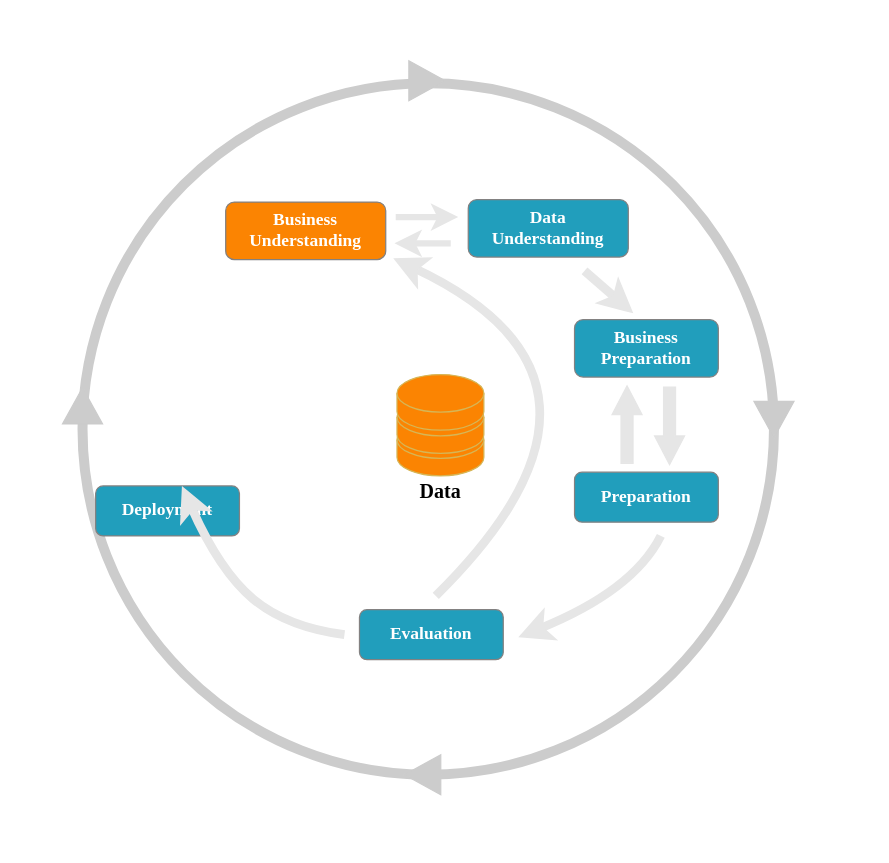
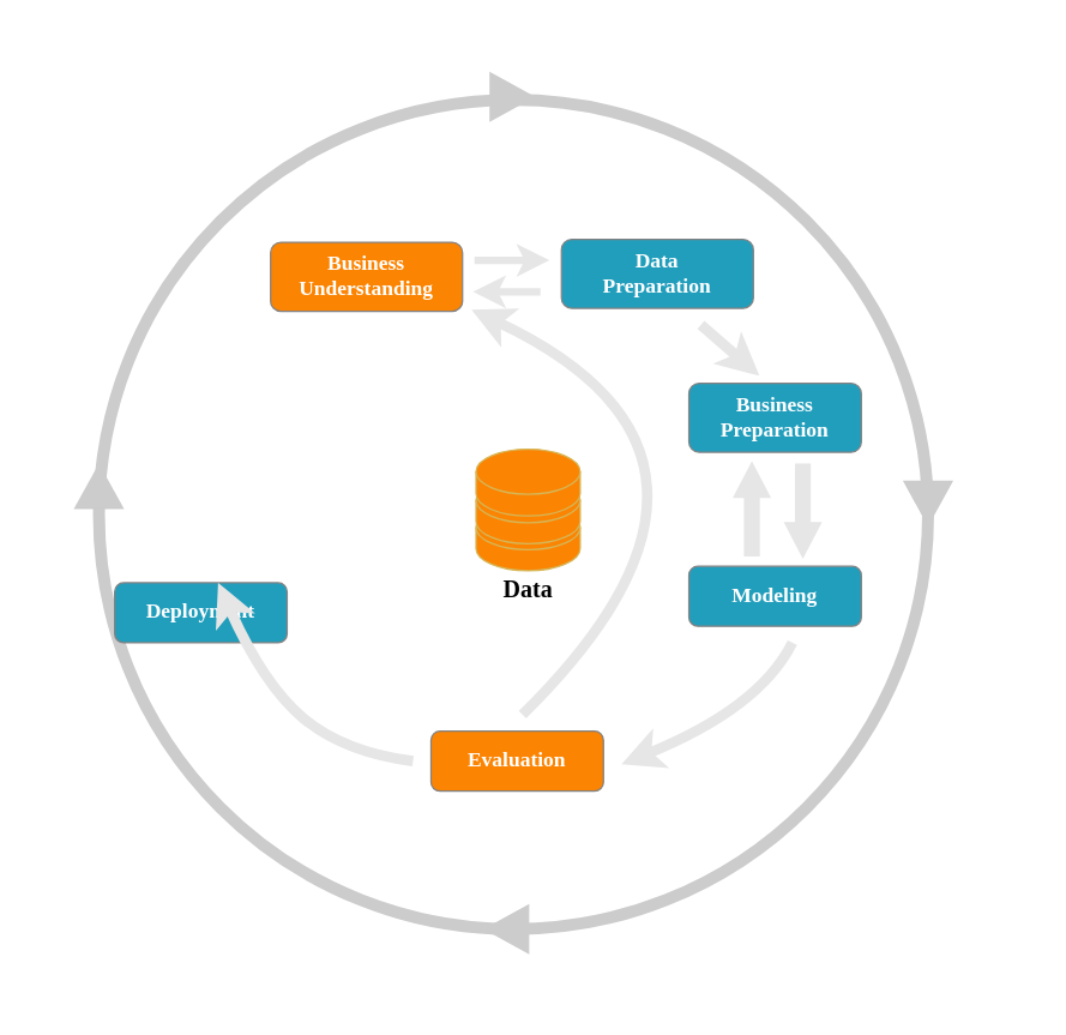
  <mxCell id="0" />
  <mxCell id="1" parent="0" />
  <mxCell id="2" value="" style="rounded=0;whiteSpace=wrap;html=1;strokeColor=none;fillColor=none;" vertex="1" parent="1"><mxGeometry x="20" y="20" width="669" height="648" as="geometry" /></mxCell>
  <mxCell id="3" value="" style="ellipse;whiteSpace=wrap;html=1;aspect=fixed;container=0;horizontal=1;strokeWidth=8;strokeColor=#CCCCCC;" vertex="1" parent="1"><mxGeometry x="65.5" y="66" width="553" height="553" as="geometry" /></mxCell>
  <mxCell id="4" value="" style="shape=cylinder3;whiteSpace=wrap;html=1;boundedLbl=1;backgroundOutline=1;size=15;fillColor=#FB8402;strokeColor=#d6b656;" vertex="1" parent="1"><mxGeometry x="317" y="336" width="69.5" height="44" as="geometry" /></mxCell>
  <mxCell id="5" value="" style="shape=cylinder3;whiteSpace=wrap;html=1;boundedLbl=1;backgroundOutline=1;size=15;fillColor=#FB8402;strokeColor=#d6b656;" vertex="1" parent="1"><mxGeometry x="317" y="318" width="69.5" height="44" as="geometry" /></mxCell>
  <mxCell id="6" value="" style="shape=cylinder3;whiteSpace=wrap;html=1;boundedLbl=1;backgroundOutline=1;size=15;fillColor=#FB8402;strokeColor=#d6b656;" vertex="1" parent="1"><mxGeometry x="317" y="299" width="69.5" height="44.5" as="geometry" /></mxCell>
  <mxCell id="7" value="&lt;b&gt;&lt;font face=&quot;Verdana&quot; style=&quot;font-size: 16px;&quot;&gt;Data&lt;/font&gt;&lt;/b&gt;" style="text;html=1;align=center;verticalAlign=middle;whiteSpace=wrap;rounded=0;" vertex="1" parent="1"><mxGeometry x="321.75" y="377" width="60" height="30" as="geometry" /></mxCell>
- <mxCell id="8" value="&lt;font color=&quot;#ffffff&quot; face=&quot;Verdana&quot; style=&quot;font-size: 14px;&quot;&gt;&lt;b&gt;Evaluation&lt;/b&gt;&lt;/font&gt;" style="rounded=1;whiteSpace=wrap;html=1;strokeColor=#838181;fillColor=#219EBC;" vertex="1" parent="1"><mxGeometry x="287" y="487" width="115" height="40" as="geometry" /></mxCell>
- <mxCell id="9" value="&lt;font color=&quot;#ffffff&quot; face=&quot;Verdana&quot; style=&quot;font-size: 14px;&quot;&gt;&lt;b&gt;Preparation&lt;/b&gt;&lt;/font&gt;" style="rounded=1;whiteSpace=wrap;html=1;strokeColor=#838181;fillColor=#219EBC;" vertex="1" parent="1"><mxGeometry x="459" y="377" width="115" height="40" as="geometry" /></mxCell>
+ <mxCell id="8" value="&lt;font color=&quot;#ffffff&quot; face=&quot;Verdana&quot; style=&quot;font-size: 14px;&quot;&gt;&lt;b&gt;Evaluation&lt;/b&gt;&lt;/font&gt;" style="rounded=1;whiteSpace=wrap;html=1;strokeColor=#838181;fillColor=#fb8402;" vertex="1" parent="1"><mxGeometry x="287" y="487" width="115" height="40" as="geometry" /></mxCell>
+ <mxCell id="9" value="&lt;font color=&quot;#ffffff&quot; face=&quot;Verdana&quot; style=&quot;font-size: 14px;&quot;&gt;&lt;b&gt;Modeling&lt;/b&gt;&lt;/font&gt;" style="rounded=1;whiteSpace=wrap;html=1;strokeColor=#838181;fillColor=#219EBC;" vertex="1" parent="1"><mxGeometry x="459" y="377" width="115" height="40" as="geometry" /></mxCell>
  <mxCell id="10" value="&lt;font color=&quot;#ffffff&quot; face=&quot;Verdana&quot; style=&quot;font-size: 14px;&quot;&gt;&lt;b&gt;Business&lt;/b&gt;&lt;/font&gt;&lt;div&gt;&lt;font color=&quot;#ffffff&quot; face=&quot;Verdana&quot; style=&quot;font-size: 14px;&quot;&gt;&lt;b&gt;Preparation&lt;/b&gt;&lt;/font&gt;&lt;/div&gt;" style="rounded=1;whiteSpace=wrap;html=1;strokeColor=#838181;fillColor=#219EBC;" vertex="1" parent="1"><mxGeometry x="459" y="255" width="115" height="46" as="geometry" /></mxCell>
- <mxCell id="11" value="&lt;font color=&quot;#ffffff&quot; face=&quot;Verdana&quot; style=&quot;font-size: 14px;&quot;&gt;&lt;b&gt;Data&lt;/b&gt;&lt;/font&gt;&lt;div&gt;&lt;font face=&quot;Verdana&quot; color=&quot;#ffffff&quot;&gt;&lt;span style=&quot;font-size: 14px;&quot;&gt;&lt;b&gt;Understanding&lt;/b&gt;&lt;/span&gt;&lt;/font&gt;&lt;/div&gt;" style="rounded=1;whiteSpace=wrap;html=1;strokeColor=#838181;fillColor=#219EBC;" vertex="1" parent="1"><mxGeometry x="374" y="159" width="128" height="46" as="geometry" /></mxCell>
+ <mxCell id="11" value="&lt;font color=&quot;#ffffff&quot; face=&quot;Verdana&quot; style=&quot;font-size: 14px;&quot;&gt;&lt;b&gt;Data&lt;/b&gt;&lt;/font&gt;&lt;div&gt;&lt;font face=&quot;Verdana&quot; color=&quot;#ffffff&quot;&gt;&lt;span style=&quot;font-size: 14px;&quot;&gt;&lt;b&gt;Preparation&lt;/b&gt;&lt;/span&gt;&lt;/font&gt;&lt;/div&gt;" style="rounded=1;whiteSpace=wrap;html=1;strokeColor=#838181;fillColor=#219EBC;" vertex="1" parent="1"><mxGeometry x="374" y="159" width="128" height="46" as="geometry" /></mxCell>
  <mxCell id="12" value="&lt;font face=&quot;Verdana&quot; color=&quot;#ffffff&quot;&gt;&lt;span style=&quot;font-size: 14px;&quot;&gt;&lt;b&gt;Business&lt;/b&gt;&lt;/span&gt;&lt;/font&gt;&lt;br&gt;&lt;div&gt;&lt;font face=&quot;Verdana&quot; color=&quot;#ffffff&quot;&gt;&lt;span style=&quot;font-size: 14px;&quot;&gt;&lt;b&gt;Understanding&lt;/b&gt;&lt;/span&gt;&lt;/font&gt;&lt;/div&gt;" style="rounded=1;whiteSpace=wrap;html=1;strokeColor=#838181;fillColor=#fb8402;" vertex="1" parent="1"><mxGeometry x="180" y="161" width="128" height="46" as="geometry" /></mxCell>
  <mxCell id="13" value="&lt;font color=&quot;#ffffff&quot; face=&quot;Verdana&quot; style=&quot;font-size: 14px;&quot;&gt;&lt;b&gt;Deployment&lt;/b&gt;&lt;/font&gt;" style="rounded=1;whiteSpace=wrap;html=1;strokeColor=#838181;fillColor=#219EBC;" vertex="1" parent="1"><mxGeometry x="76" y="388" width="115" height="40" as="geometry" /></mxCell>
  <mxCell id="14" value="" style="html=1;shadow=0;dashed=0;align=center;verticalAlign=middle;shape=mxgraph.arrows2.arrow;dy=0.52;dx=29;notch=0;rotation=-90;strokeColor=#CCCCCC;fillColor=#CCCCCC;" vertex="1" parent="1"><mxGeometry x="51" y="308" width="29" height="32" as="geometry" /></mxCell>
  <mxCell id="15" value="" style="html=1;shadow=0;dashed=0;align=center;verticalAlign=middle;shape=mxgraph.arrows2.arrow;dy=0.52;dx=29;notch=0;rotation=-180;strokeColor=#CCCCCC;fillColor=#CCCCCC;" vertex="1" parent="1"><mxGeometry x="323" y="603" width="29" height="32" as="geometry" /></mxCell>
  <mxCell id="16" value="" style="html=1;shadow=0;dashed=0;align=center;verticalAlign=middle;shape=mxgraph.arrows2.arrow;dy=0.52;dx=29;notch=0;rotation=0;strokeColor=#CCCCCC;fillColor=#CCCCCC;" vertex="1" parent="1"><mxGeometry x="326.5" y="48" width="29" height="32" as="geometry" /></mxCell>
  <mxCell id="17" value="" style="html=1;shadow=0;dashed=0;align=center;verticalAlign=middle;shape=mxgraph.arrows2.arrow;dy=0.52;dx=29;notch=0;rotation=90;strokeColor=#CCCCCC;fillColor=#CCCCCC;" vertex="1" parent="1"><mxGeometry x="604" y="319" width="29" height="32" as="geometry" /></mxCell>
  <mxCell id="18" value="" style="html=1;shadow=0;dashed=0;align=center;verticalAlign=middle;shape=mxgraph.arrows2.arrow;dy=0.6;dx=22.92;direction=south;notch=0;fillStyle=auto;fillColor=#E6E6E6;strokeColor=#E6E6E6;" vertex="1" parent="1"><mxGeometry x="523" y="309" width="24" height="62" as="geometry" /></mxCell>
  <mxCell id="19" value="" style="html=1;shadow=0;dashed=0;align=center;verticalAlign=middle;shape=mxgraph.arrows2.arrow;dy=0.6;dx=22.92;direction=south;notch=0;fillStyle=auto;fillColor=#E6E6E6;strokeColor=#E6E6E6;rotation=-180;" vertex="1" parent="1"><mxGeometry x="489" y="308" width="24" height="62" as="geometry" /></mxCell>
  <mxCell id="20" value="" style="curved=1;endArrow=classic;html=1;rounded=0;strokeWidth=7;targetPerimeterSpacing=1;startArrow=none;startFill=0;strokeColor=#E6E6E6;" edge="1" parent="1"><mxGeometry width="50" height="50" relative="1" as="geometry"><mxPoint x="528" y="428" as="sourcePoint" /><mxPoint x="414" y="509" as="targetPoint" /><Array as="points"><mxPoint x="506" y="472" /></Array></mxGeometry></mxCell>
  <mxCell id="21" value="" style="curved=1;endArrow=classic;html=1;rounded=0;strokeWidth=7;targetPerimeterSpacing=1;startArrow=none;startFill=0;strokeColor=#E6E6E6;" edge="1" parent="1"><mxGeometry width="50" height="50" relative="1" as="geometry"><mxPoint x="275" y="507" as="sourcePoint" /><mxPoint x="145" y="388" as="targetPoint" /><Array as="points"><mxPoint x="229" y="501" /><mxPoint x="175" y="456" /></Array></mxGeometry></mxCell>
  <mxCell id="22" value="" style="curved=1;endArrow=classic;html=1;rounded=0;strokeWidth=7;targetPerimeterSpacing=1;startArrow=none;startFill=0;strokeColor=#E6E6E6;" edge="1" parent="1"><mxGeometry width="50" height="50" relative="1" as="geometry"><mxPoint x="348" y="476" as="sourcePoint" /><mxPoint x="314" y="206" as="targetPoint" /><Array as="points"><mxPoint x="523" y="303.5" /></Array></mxGeometry></mxCell>
  <mxCell id="23" value="" style="curved=1;endArrow=classic;html=1;rounded=0;strokeWidth=7;targetPerimeterSpacing=1;startArrow=none;startFill=0;strokeColor=#E6E6E6;" edge="1" parent="1"><mxGeometry width="50" height="50" relative="1" as="geometry"><mxPoint x="467" y="216" as="sourcePoint" /><mxPoint x="506" y="250" as="targetPoint" /><Array as="points" /></mxGeometry></mxCell>
  <mxCell id="24" value="" style="curved=1;endArrow=classic;html=1;rounded=0;strokeWidth=5;targetPerimeterSpacing=1;startArrow=none;startFill=0;strokeColor=#E6E6E6;" edge="1" parent="1"><mxGeometry width="50" height="50" relative="1" as="geometry"><mxPoint x="316" y="173" as="sourcePoint" /><mxPoint x="366" y="173" as="targetPoint" /><Array as="points" /></mxGeometry></mxCell>
  <mxCell id="25" value="" style="curved=1;endArrow=classic;html=1;rounded=0;strokeWidth=5;targetPerimeterSpacing=1;startArrow=none;startFill=0;strokeColor=#E6E6E6;" edge="1" parent="1"><mxGeometry width="50" height="50" relative="1" as="geometry"><mxPoint x="360" y="194" as="sourcePoint" /><mxPoint x="315" y="194" as="targetPoint" /><Array as="points" /></mxGeometry></mxCell>
